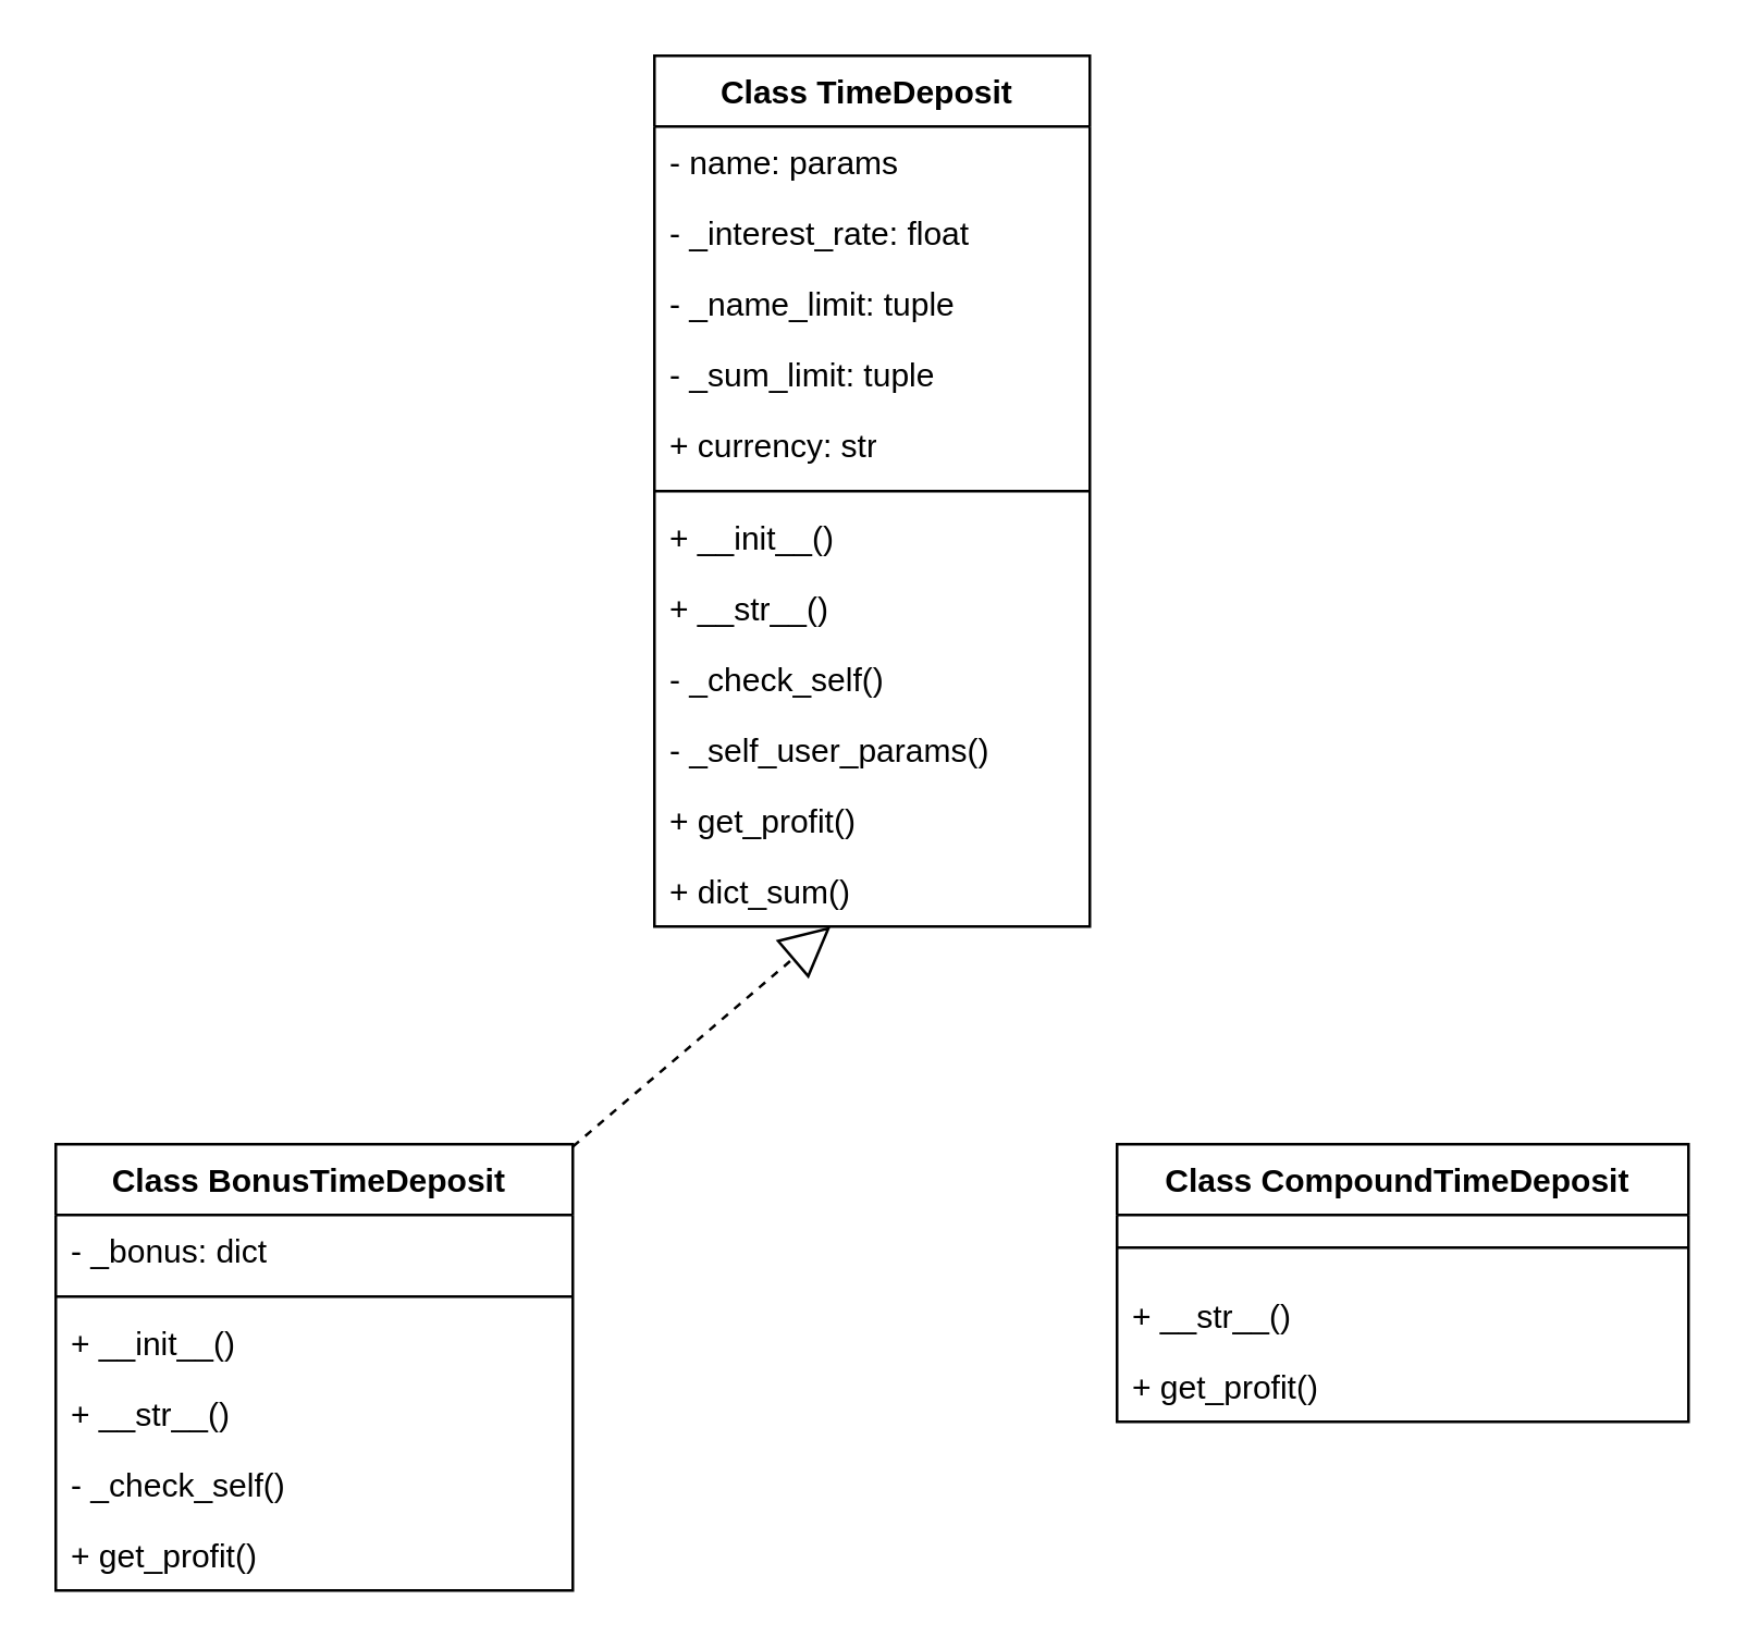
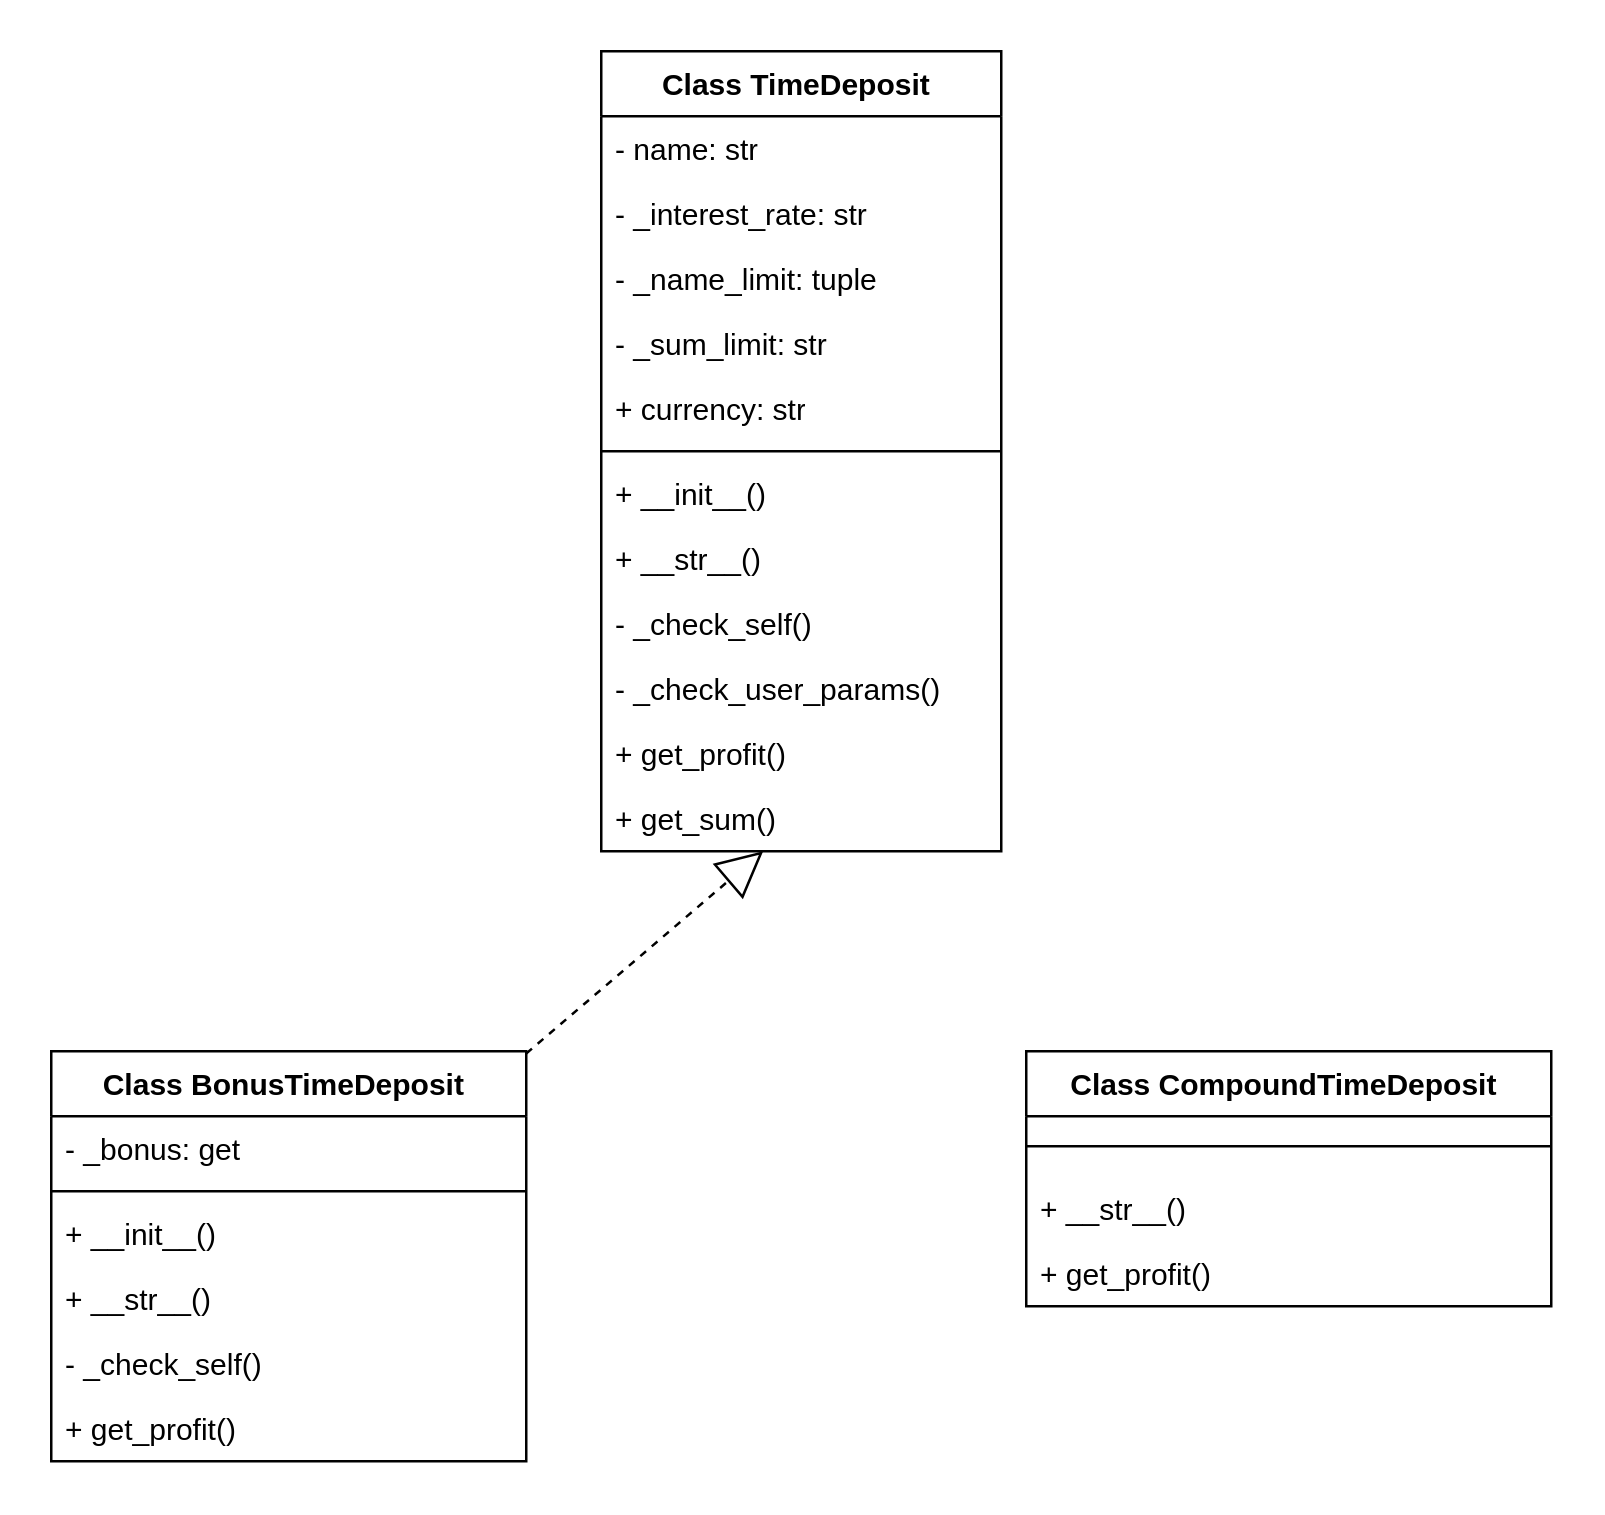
  <mxCell id="0" />
  <mxCell id="1" parent="0" />
  <mxCell id="2" value="Class&amp;nbsp;TimeDeposit&amp;nbsp;" style="swimlane;fontStyle=1;align=center;verticalAlign=top;childLayout=stackLayout;horizontal=1;startSize=26;horizontalStack=0;resizeParent=1;resizeParentMax=0;resizeLast=0;collapsible=1;marginBottom=0;whiteSpace=wrap;html=1;" vertex="1" parent="1"><mxGeometry x="240" y="20" width="160" height="320" as="geometry" /></mxCell>
- <mxCell id="3" value="- name: params" style="text;strokeColor=none;fillColor=none;align=left;verticalAlign=top;spacingLeft=4;spacingRight=4;overflow=hidden;rotatable=0;points=[[0,0.5],[1,0.5]];portConstraint=eastwest;whiteSpace=wrap;html=1;" vertex="1" parent="2"><mxGeometry y="26" width="160" height="26" as="geometry" /></mxCell>
- <mxCell id="4" value="- _interest_rate: float" style="text;strokeColor=none;fillColor=none;align=left;verticalAlign=top;spacingLeft=4;spacingRight=4;overflow=hidden;rotatable=0;points=[[0,0.5],[1,0.5]];portConstraint=eastwest;whiteSpace=wrap;html=1;" vertex="1" parent="2"><mxGeometry y="52" width="160" height="26" as="geometry" /></mxCell>
+ <mxCell id="3" value="- name: str" style="text;strokeColor=none;fillColor=none;align=left;verticalAlign=top;spacingLeft=4;spacingRight=4;overflow=hidden;rotatable=0;points=[[0,0.5],[1,0.5]];portConstraint=eastwest;whiteSpace=wrap;html=1;" vertex="1" parent="2"><mxGeometry y="26" width="160" height="26" as="geometry" /></mxCell>
+ <mxCell id="4" value="- _interest_rate: str" style="text;strokeColor=none;fillColor=none;align=left;verticalAlign=top;spacingLeft=4;spacingRight=4;overflow=hidden;rotatable=0;points=[[0,0.5],[1,0.5]];portConstraint=eastwest;whiteSpace=wrap;html=1;" vertex="1" parent="2"><mxGeometry y="52" width="160" height="26" as="geometry" /></mxCell>
  <mxCell id="5" value="- _name_limit: tuple" style="text;strokeColor=none;fillColor=none;align=left;verticalAlign=top;spacingLeft=4;spacingRight=4;overflow=hidden;rotatable=0;points=[[0,0.5],[1,0.5]];portConstraint=eastwest;whiteSpace=wrap;html=1;" vertex="1" parent="2"><mxGeometry y="78" width="160" height="26" as="geometry" /></mxCell>
- <mxCell id="6" value="- _sum_limit: tuple" style="text;strokeColor=none;fillColor=none;align=left;verticalAlign=top;spacingLeft=4;spacingRight=4;overflow=hidden;rotatable=0;points=[[0,0.5],[1,0.5]];portConstraint=eastwest;whiteSpace=wrap;html=1;" vertex="1" parent="2"><mxGeometry y="104" width="160" height="26" as="geometry" /></mxCell>
+ <mxCell id="6" value="- _sum_limit: str" style="text;strokeColor=none;fillColor=none;align=left;verticalAlign=top;spacingLeft=4;spacingRight=4;overflow=hidden;rotatable=0;points=[[0,0.5],[1,0.5]];portConstraint=eastwest;whiteSpace=wrap;html=1;" vertex="1" parent="2"><mxGeometry y="104" width="160" height="26" as="geometry" /></mxCell>
  <mxCell id="7" value="+ currency: str" style="text;strokeColor=none;fillColor=none;align=left;verticalAlign=top;spacingLeft=4;spacingRight=4;overflow=hidden;rotatable=0;points=[[0,0.5],[1,0.5]];portConstraint=eastwest;whiteSpace=wrap;html=1;" vertex="1" parent="2"><mxGeometry y="130" width="160" height="26" as="geometry" /></mxCell>
  <mxCell id="8" value="" style="line;strokeWidth=1;fillColor=none;align=left;verticalAlign=middle;spacingTop=-1;spacingLeft=3;spacingRight=3;rotatable=0;labelPosition=right;points=[];portConstraint=eastwest;strokeColor=inherit;" vertex="1" parent="2"><mxGeometry y="156" width="160" height="8" as="geometry" /></mxCell>
  <mxCell id="9" value="+ __init__()" style="text;strokeColor=none;fillColor=none;align=left;verticalAlign=top;spacingLeft=4;spacingRight=4;overflow=hidden;rotatable=0;points=[[0,0.5],[1,0.5]];portConstraint=eastwest;whiteSpace=wrap;html=1;" vertex="1" parent="2"><mxGeometry y="164" width="160" height="26" as="geometry" /></mxCell>
  <mxCell id="10" value="+ __str__()" style="text;strokeColor=none;fillColor=none;align=left;verticalAlign=top;spacingLeft=4;spacingRight=4;overflow=hidden;rotatable=0;points=[[0,0.5],[1,0.5]];portConstraint=eastwest;whiteSpace=wrap;html=1;" vertex="1" parent="2"><mxGeometry y="190" width="160" height="26" as="geometry" /></mxCell>
  <mxCell id="11" value="- _check_self()" style="text;strokeColor=none;fillColor=none;align=left;verticalAlign=top;spacingLeft=4;spacingRight=4;overflow=hidden;rotatable=0;points=[[0,0.5],[1,0.5]];portConstraint=eastwest;whiteSpace=wrap;html=1;" vertex="1" parent="2"><mxGeometry y="216" width="160" height="26" as="geometry" /></mxCell>
- <mxCell id="12" value="- _self_user_params()" style="text;strokeColor=none;fillColor=none;align=left;verticalAlign=top;spacingLeft=4;spacingRight=4;overflow=hidden;rotatable=0;points=[[0,0.5],[1,0.5]];portConstraint=eastwest;whiteSpace=wrap;html=1;" vertex="1" parent="2"><mxGeometry y="242" width="160" height="26" as="geometry" /></mxCell>
+ <mxCell id="12" value="- _check_user_params()" style="text;strokeColor=none;fillColor=none;align=left;verticalAlign=top;spacingLeft=4;spacingRight=4;overflow=hidden;rotatable=0;points=[[0,0.5],[1,0.5]];portConstraint=eastwest;whiteSpace=wrap;html=1;" vertex="1" parent="2"><mxGeometry y="242" width="160" height="26" as="geometry" /></mxCell>
  <mxCell id="13" value="+ get_profit()" style="text;strokeColor=none;fillColor=none;align=left;verticalAlign=top;spacingLeft=4;spacingRight=4;overflow=hidden;rotatable=0;points=[[0,0.5],[1,0.5]];portConstraint=eastwest;whiteSpace=wrap;html=1;" vertex="1" parent="2"><mxGeometry y="268" width="160" height="26" as="geometry" /></mxCell>
- <mxCell id="14" value="+ dict_sum()" style="text;strokeColor=none;fillColor=none;align=left;verticalAlign=top;spacingLeft=4;spacingRight=4;overflow=hidden;rotatable=0;points=[[0,0.5],[1,0.5]];portConstraint=eastwest;whiteSpace=wrap;html=1;" vertex="1" parent="2"><mxGeometry y="294" width="160" height="26" as="geometry" /></mxCell>
+ <mxCell id="14" value="+ get_sum()" style="text;strokeColor=none;fillColor=none;align=left;verticalAlign=top;spacingLeft=4;spacingRight=4;overflow=hidden;rotatable=0;points=[[0,0.5],[1,0.5]];portConstraint=eastwest;whiteSpace=wrap;html=1;" vertex="1" parent="2"><mxGeometry y="294" width="160" height="26" as="geometry" /></mxCell>
  <mxCell id="15" value="Class&amp;nbsp;BonusTimeDeposit&amp;nbsp;" style="swimlane;fontStyle=1;align=center;verticalAlign=top;childLayout=stackLayout;horizontal=1;startSize=26;horizontalStack=0;resizeParent=1;resizeParentMax=0;resizeLast=0;collapsible=1;marginBottom=0;whiteSpace=wrap;html=1;" vertex="1" parent="1"><mxGeometry x="20" y="420" width="190" height="164" as="geometry" /></mxCell>
- <mxCell id="16" value="- _bonus: dict" style="text;strokeColor=none;fillColor=none;align=left;verticalAlign=top;spacingLeft=4;spacingRight=4;overflow=hidden;rotatable=0;points=[[0,0.5],[1,0.5]];portConstraint=eastwest;whiteSpace=wrap;html=1;" vertex="1" parent="15"><mxGeometry y="26" width="190" height="26" as="geometry" /></mxCell>
+ <mxCell id="16" value="- _bonus: get" style="text;strokeColor=none;fillColor=none;align=left;verticalAlign=top;spacingLeft=4;spacingRight=4;overflow=hidden;rotatable=0;points=[[0,0.5],[1,0.5]];portConstraint=eastwest;whiteSpace=wrap;html=1;" vertex="1" parent="15"><mxGeometry y="26" width="190" height="26" as="geometry" /></mxCell>
  <mxCell id="17" value="" style="line;strokeWidth=1;fillColor=none;align=left;verticalAlign=middle;spacingTop=-1;spacingLeft=3;spacingRight=3;rotatable=0;labelPosition=right;points=[];portConstraint=eastwest;strokeColor=inherit;" vertex="1" parent="15"><mxGeometry y="52" width="190" height="8" as="geometry" /></mxCell>
  <mxCell id="18" value="+ __init__()" style="text;strokeColor=none;fillColor=none;align=left;verticalAlign=top;spacingLeft=4;spacingRight=4;overflow=hidden;rotatable=0;points=[[0,0.5],[1,0.5]];portConstraint=eastwest;whiteSpace=wrap;html=1;" vertex="1" parent="15"><mxGeometry y="60" width="190" height="26" as="geometry" /></mxCell>
  <mxCell id="19" value="+ __str__()" style="text;strokeColor=none;fillColor=none;align=left;verticalAlign=top;spacingLeft=4;spacingRight=4;overflow=hidden;rotatable=0;points=[[0,0.5],[1,0.5]];portConstraint=eastwest;whiteSpace=wrap;html=1;" vertex="1" parent="15"><mxGeometry y="86" width="190" height="26" as="geometry" /></mxCell>
  <mxCell id="20" value="- _check_self()" style="text;strokeColor=none;fillColor=none;align=left;verticalAlign=top;spacingLeft=4;spacingRight=4;overflow=hidden;rotatable=0;points=[[0,0.5],[1,0.5]];portConstraint=eastwest;whiteSpace=wrap;html=1;" vertex="1" parent="15"><mxGeometry y="112" width="190" height="26" as="geometry" /></mxCell>
  <mxCell id="21" value="+ get_profit()" style="text;strokeColor=none;fillColor=none;align=left;verticalAlign=top;spacingLeft=4;spacingRight=4;overflow=hidden;rotatable=0;points=[[0,0.5],[1,0.5]];portConstraint=eastwest;whiteSpace=wrap;html=1;" vertex="1" parent="15"><mxGeometry y="138" width="190" height="26" as="geometry" /></mxCell>
  <mxCell id="22" value="Class&amp;nbsp;CompoundTimeDeposit&amp;nbsp;" style="swimlane;fontStyle=1;align=center;verticalAlign=top;childLayout=stackLayout;horizontal=1;startSize=26;horizontalStack=0;resizeParent=1;resizeParentMax=0;resizeLast=0;collapsible=1;marginBottom=0;whiteSpace=wrap;html=1;" vertex="1" parent="1"><mxGeometry x="410" y="420" width="210" height="102" as="geometry" /></mxCell>
  <mxCell id="23" value="" style="line;strokeWidth=1;fillColor=none;align=left;verticalAlign=middle;spacingTop=-1;spacingLeft=3;spacingRight=3;rotatable=0;labelPosition=right;points=[];portConstraint=eastwest;strokeColor=inherit;" vertex="1" parent="22"><mxGeometry y="26" width="210" height="24" as="geometry" /></mxCell>
  <mxCell id="24" value="+ __str__()" style="text;strokeColor=none;fillColor=none;align=left;verticalAlign=top;spacingLeft=4;spacingRight=4;overflow=hidden;rotatable=0;points=[[0,0.5],[1,0.5]];portConstraint=eastwest;whiteSpace=wrap;html=1;" vertex="1" parent="22"><mxGeometry y="50" width="210" height="26" as="geometry" /></mxCell>
  <mxCell id="25" value="+ get_profit()" style="text;strokeColor=none;fillColor=none;align=left;verticalAlign=top;spacingLeft=4;spacingRight=4;overflow=hidden;rotatable=0;points=[[0,0.5],[1,0.5]];portConstraint=eastwest;whiteSpace=wrap;html=1;" vertex="1" parent="22"><mxGeometry y="76" width="210" height="26" as="geometry" /></mxCell>
  <mxCell id="26" value="" style="endArrow=block;endSize=16;endFill=0;html=1;rounded=0;dashed=1;" edge="1" parent="1" source="15" target="14"><mxGeometry width="160" relative="1" as="geometry"><mxPoint x="344" y="480" as="sourcePoint" /><mxPoint x="290" y="370" as="targetPoint" /></mxGeometry></mxCell>
